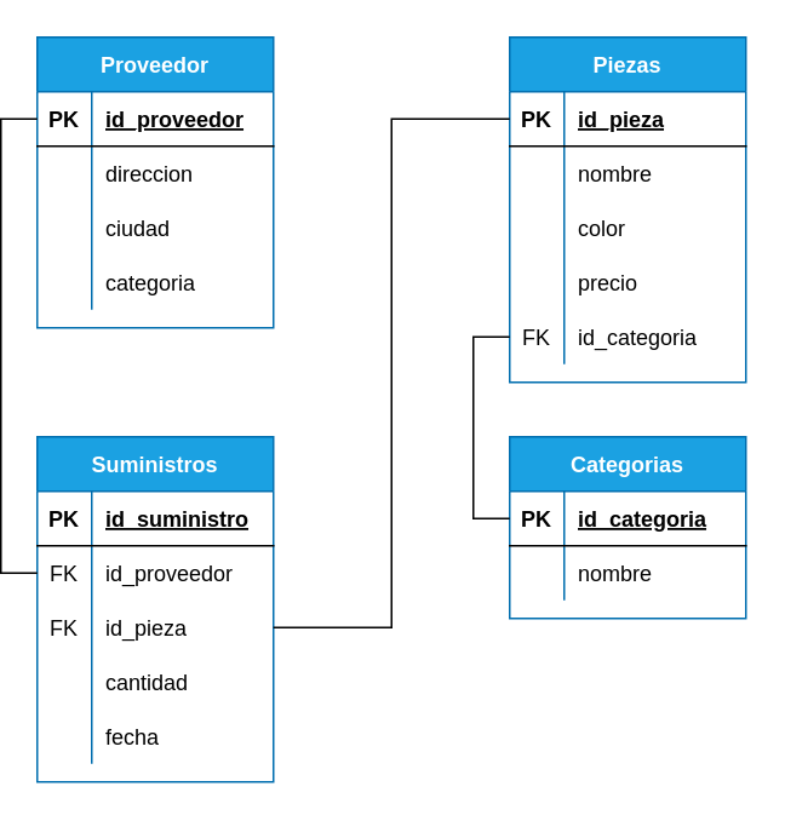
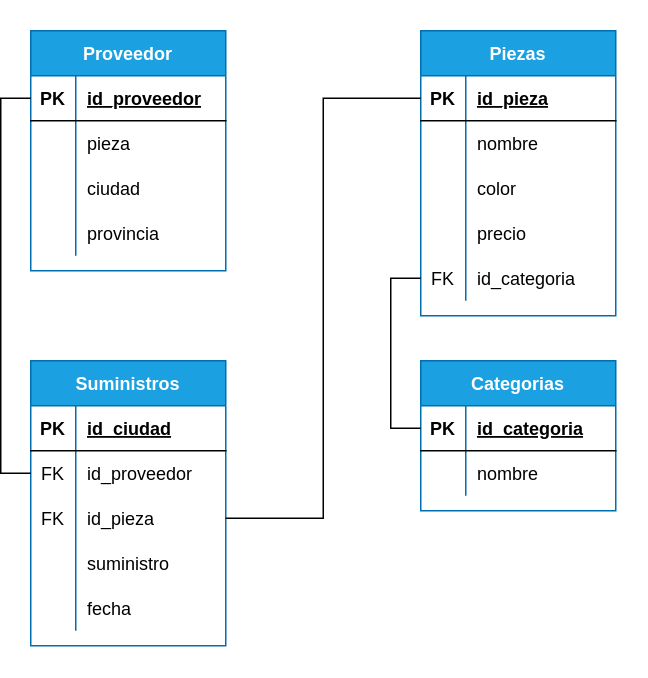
  <mxCell id="0" />
  <mxCell id="1" parent="0" />
  <mxCell id="2" value="Proveedor" style="shape=table;startSize=30;container=1;collapsible=1;childLayout=tableLayout;fixedRows=1;rowLines=0;fontStyle=1;align=center;resizeLast=1;fillColor=#1ba1e2;fontColor=#ffffff;strokeColor=#006EAF;" vertex="1" parent="1"><mxGeometry x="20" y="20" width="130" height="160" as="geometry" /></mxCell>
  <mxCell id="3" value="" style="shape=tableRow;horizontal=0;startSize=0;swimlaneHead=0;swimlaneBody=0;fillColor=none;collapsible=0;dropTarget=0;points=[[0,0.5],[1,0.5]];portConstraint=eastwest;top=0;left=0;right=0;bottom=1;" vertex="1" parent="2"><mxGeometry y="30" width="130" height="30" as="geometry" /></mxCell>
  <mxCell id="4" value="PK" style="shape=partialRectangle;connectable=0;fillColor=none;top=0;left=0;bottom=0;right=0;fontStyle=1;overflow=hidden;" vertex="1" parent="3"><mxGeometry width="30" height="30" as="geometry"><mxRectangle width="30" height="30" as="alternateBounds" /></mxGeometry></mxCell>
  <mxCell id="5" value="id_proveedor" style="shape=partialRectangle;connectable=0;fillColor=none;top=0;left=0;bottom=0;right=0;align=left;spacingLeft=6;fontStyle=5;overflow=hidden;" vertex="1" parent="3"><mxGeometry x="30" width="100" height="30" as="geometry"><mxRectangle width="100" height="30" as="alternateBounds" /></mxGeometry></mxCell>
  <mxCell id="6" value="" style="shape=tableRow;horizontal=0;startSize=0;swimlaneHead=0;swimlaneBody=0;fillColor=none;collapsible=0;dropTarget=0;points=[[0,0.5],[1,0.5]];portConstraint=eastwest;top=0;left=0;right=0;bottom=0;" vertex="1" parent="2"><mxGeometry y="60" width="130" height="30" as="geometry" /></mxCell>
  <mxCell id="7" value="" style="shape=partialRectangle;connectable=0;fillColor=none;top=0;left=0;bottom=0;right=0;editable=1;overflow=hidden;" vertex="1" parent="6"><mxGeometry width="30" height="30" as="geometry"><mxRectangle width="30" height="30" as="alternateBounds" /></mxGeometry></mxCell>
- <mxCell id="8" value="direccion" style="shape=partialRectangle;connectable=0;fillColor=none;top=0;left=0;bottom=0;right=0;align=left;spacingLeft=6;overflow=hidden;" vertex="1" parent="6"><mxGeometry x="30" width="100" height="30" as="geometry"><mxRectangle width="100" height="30" as="alternateBounds" /></mxGeometry></mxCell>
+ <mxCell id="8" value="pieza" style="shape=partialRectangle;connectable=0;fillColor=none;top=0;left=0;bottom=0;right=0;align=left;spacingLeft=6;overflow=hidden;" vertex="1" parent="6"><mxGeometry x="30" width="100" height="30" as="geometry"><mxRectangle width="100" height="30" as="alternateBounds" /></mxGeometry></mxCell>
  <mxCell id="9" value="" style="shape=tableRow;horizontal=0;startSize=0;swimlaneHead=0;swimlaneBody=0;fillColor=none;collapsible=0;dropTarget=0;points=[[0,0.5],[1,0.5]];portConstraint=eastwest;top=0;left=0;right=0;bottom=0;" vertex="1" parent="2"><mxGeometry y="90" width="130" height="30" as="geometry" /></mxCell>
  <mxCell id="10" value="" style="shape=partialRectangle;connectable=0;fillColor=none;top=0;left=0;bottom=0;right=0;editable=1;overflow=hidden;" vertex="1" parent="9"><mxGeometry width="30" height="30" as="geometry"><mxRectangle width="30" height="30" as="alternateBounds" /></mxGeometry></mxCell>
  <mxCell id="11" value="ciudad" style="shape=partialRectangle;connectable=0;fillColor=none;top=0;left=0;bottom=0;right=0;align=left;spacingLeft=6;overflow=hidden;" vertex="1" parent="9"><mxGeometry x="30" width="100" height="30" as="geometry"><mxRectangle width="100" height="30" as="alternateBounds" /></mxGeometry></mxCell>
  <mxCell id="12" value="" style="shape=tableRow;horizontal=0;startSize=0;swimlaneHead=0;swimlaneBody=0;fillColor=none;collapsible=0;dropTarget=0;points=[[0,0.5],[1,0.5]];portConstraint=eastwest;top=0;left=0;right=0;bottom=0;" vertex="1" parent="2"><mxGeometry y="120" width="130" height="30" as="geometry" /></mxCell>
  <mxCell id="13" value="" style="shape=partialRectangle;connectable=0;fillColor=none;top=0;left=0;bottom=0;right=0;editable=1;overflow=hidden;" vertex="1" parent="12"><mxGeometry width="30" height="30" as="geometry"><mxRectangle width="30" height="30" as="alternateBounds" /></mxGeometry></mxCell>
- <mxCell id="14" value="categoria" style="shape=partialRectangle;connectable=0;fillColor=none;top=0;left=0;bottom=0;right=0;align=left;spacingLeft=6;overflow=hidden;" vertex="1" parent="12"><mxGeometry x="30" width="100" height="30" as="geometry"><mxRectangle width="100" height="30" as="alternateBounds" /></mxGeometry></mxCell>
+ <mxCell id="14" value="provincia" style="shape=partialRectangle;connectable=0;fillColor=none;top=0;left=0;bottom=0;right=0;align=left;spacingLeft=6;overflow=hidden;" vertex="1" parent="12"><mxGeometry x="30" width="100" height="30" as="geometry"><mxRectangle width="100" height="30" as="alternateBounds" /></mxGeometry></mxCell>
  <mxCell id="15" value="Suministros" style="shape=table;startSize=30;container=1;collapsible=1;childLayout=tableLayout;fixedRows=1;rowLines=0;fontStyle=1;align=center;resizeLast=1;fillColor=#1ba1e2;fontColor=#ffffff;strokeColor=#006EAF;" vertex="1" parent="1"><mxGeometry x="20" y="240" width="130" height="190" as="geometry" /></mxCell>
  <mxCell id="16" value="" style="shape=tableRow;horizontal=0;startSize=0;swimlaneHead=0;swimlaneBody=0;fillColor=none;collapsible=0;dropTarget=0;points=[[0,0.5],[1,0.5]];portConstraint=eastwest;top=0;left=0;right=0;bottom=1;" vertex="1" parent="15"><mxGeometry y="30" width="130" height="30" as="geometry" /></mxCell>
  <mxCell id="17" value="PK" style="shape=partialRectangle;connectable=0;fillColor=none;top=0;left=0;bottom=0;right=0;fontStyle=1;overflow=hidden;" vertex="1" parent="16"><mxGeometry width="30" height="30" as="geometry"><mxRectangle width="30" height="30" as="alternateBounds" /></mxGeometry></mxCell>
- <mxCell id="18" value="id_suministro" style="shape=partialRectangle;connectable=0;fillColor=none;top=0;left=0;bottom=0;right=0;align=left;spacingLeft=6;fontStyle=5;overflow=hidden;" vertex="1" parent="16"><mxGeometry x="30" width="100" height="30" as="geometry"><mxRectangle width="100" height="30" as="alternateBounds" /></mxGeometry></mxCell>
+ <mxCell id="18" value="id_ciudad" style="shape=partialRectangle;connectable=0;fillColor=none;top=0;left=0;bottom=0;right=0;align=left;spacingLeft=6;fontStyle=5;overflow=hidden;" vertex="1" parent="16"><mxGeometry x="30" width="100" height="30" as="geometry"><mxRectangle width="100" height="30" as="alternateBounds" /></mxGeometry></mxCell>
  <mxCell id="19" value="" style="shape=tableRow;horizontal=0;startSize=0;swimlaneHead=0;swimlaneBody=0;fillColor=none;collapsible=0;dropTarget=0;points=[[0,0.5],[1,0.5]];portConstraint=eastwest;top=0;left=0;right=0;bottom=0;" vertex="1" parent="15"><mxGeometry y="60" width="130" height="30" as="geometry" /></mxCell>
  <mxCell id="20" value="FK" style="shape=partialRectangle;connectable=0;fillColor=none;top=0;left=0;bottom=0;right=0;editable=1;overflow=hidden;" vertex="1" parent="19"><mxGeometry width="30" height="30" as="geometry"><mxRectangle width="30" height="30" as="alternateBounds" /></mxGeometry></mxCell>
  <mxCell id="21" value="id_proveedor" style="shape=partialRectangle;connectable=0;fillColor=none;top=0;left=0;bottom=0;right=0;align=left;spacingLeft=6;overflow=hidden;" vertex="1" parent="19"><mxGeometry x="30" width="100" height="30" as="geometry"><mxRectangle width="100" height="30" as="alternateBounds" /></mxGeometry></mxCell>
  <mxCell id="22" value="" style="shape=tableRow;horizontal=0;startSize=0;swimlaneHead=0;swimlaneBody=0;fillColor=none;collapsible=0;dropTarget=0;points=[[0,0.5],[1,0.5]];portConstraint=eastwest;top=0;left=0;right=0;bottom=0;" vertex="1" parent="15"><mxGeometry y="90" width="130" height="30" as="geometry" /></mxCell>
  <mxCell id="23" value="FK" style="shape=partialRectangle;connectable=0;fillColor=none;top=0;left=0;bottom=0;right=0;editable=1;overflow=hidden;" vertex="1" parent="22"><mxGeometry width="30" height="30" as="geometry"><mxRectangle width="30" height="30" as="alternateBounds" /></mxGeometry></mxCell>
  <mxCell id="24" value="id_pieza" style="shape=partialRectangle;connectable=0;fillColor=none;top=0;left=0;bottom=0;right=0;align=left;spacingLeft=6;overflow=hidden;" vertex="1" parent="22"><mxGeometry x="30" width="100" height="30" as="geometry"><mxRectangle width="100" height="30" as="alternateBounds" /></mxGeometry></mxCell>
  <mxCell id="25" value="" style="shape=tableRow;horizontal=0;startSize=0;swimlaneHead=0;swimlaneBody=0;fillColor=none;collapsible=0;dropTarget=0;points=[[0,0.5],[1,0.5]];portConstraint=eastwest;top=0;left=0;right=0;bottom=0;" vertex="1" parent="15"><mxGeometry y="120" width="130" height="30" as="geometry" /></mxCell>
  <mxCell id="26" value="" style="shape=partialRectangle;connectable=0;fillColor=none;top=0;left=0;bottom=0;right=0;editable=1;overflow=hidden;" vertex="1" parent="25"><mxGeometry width="30" height="30" as="geometry"><mxRectangle width="30" height="30" as="alternateBounds" /></mxGeometry></mxCell>
- <mxCell id="27" value="cantidad" style="shape=partialRectangle;connectable=0;fillColor=none;top=0;left=0;bottom=0;right=0;align=left;spacingLeft=6;overflow=hidden;" vertex="1" parent="25"><mxGeometry x="30" width="100" height="30" as="geometry"><mxRectangle width="100" height="30" as="alternateBounds" /></mxGeometry></mxCell>
+ <mxCell id="27" value="suministro" style="shape=partialRectangle;connectable=0;fillColor=none;top=0;left=0;bottom=0;right=0;align=left;spacingLeft=6;overflow=hidden;" vertex="1" parent="25"><mxGeometry x="30" width="100" height="30" as="geometry"><mxRectangle width="100" height="30" as="alternateBounds" /></mxGeometry></mxCell>
  <mxCell id="28" value="" style="shape=tableRow;horizontal=0;startSize=0;swimlaneHead=0;swimlaneBody=0;fillColor=none;collapsible=0;dropTarget=0;points=[[0,0.5],[1,0.5]];portConstraint=eastwest;top=0;left=0;right=0;bottom=0;" vertex="1" parent="15"><mxGeometry y="150" width="130" height="30" as="geometry" /></mxCell>
  <mxCell id="29" value="" style="shape=partialRectangle;connectable=0;fillColor=none;top=0;left=0;bottom=0;right=0;editable=1;overflow=hidden;" vertex="1" parent="28"><mxGeometry width="30" height="30" as="geometry"><mxRectangle width="30" height="30" as="alternateBounds" /></mxGeometry></mxCell>
  <mxCell id="30" value="fecha" style="shape=partialRectangle;connectable=0;fillColor=none;top=0;left=0;bottom=0;right=0;align=left;spacingLeft=6;overflow=hidden;" vertex="1" parent="28"><mxGeometry x="30" width="100" height="30" as="geometry"><mxRectangle width="100" height="30" as="alternateBounds" /></mxGeometry></mxCell>
  <mxCell id="31" value="Piezas" style="shape=table;startSize=30;container=1;collapsible=1;childLayout=tableLayout;fixedRows=1;rowLines=0;fontStyle=1;align=center;resizeLast=1;fillColor=#1ba1e2;fontColor=#ffffff;strokeColor=#006EAF;" vertex="1" parent="1"><mxGeometry x="280" y="20" width="130" height="190" as="geometry" /></mxCell>
  <mxCell id="32" value="" style="shape=tableRow;horizontal=0;startSize=0;swimlaneHead=0;swimlaneBody=0;fillColor=none;collapsible=0;dropTarget=0;points=[[0,0.5],[1,0.5]];portConstraint=eastwest;top=0;left=0;right=0;bottom=1;" vertex="1" parent="31"><mxGeometry y="30" width="130" height="30" as="geometry" /></mxCell>
  <mxCell id="33" value="PK" style="shape=partialRectangle;connectable=0;fillColor=none;top=0;left=0;bottom=0;right=0;fontStyle=1;overflow=hidden;" vertex="1" parent="32"><mxGeometry width="30" height="30" as="geometry"><mxRectangle width="30" height="30" as="alternateBounds" /></mxGeometry></mxCell>
  <mxCell id="34" value="id_pieza" style="shape=partialRectangle;connectable=0;fillColor=none;top=0;left=0;bottom=0;right=0;align=left;spacingLeft=6;fontStyle=5;overflow=hidden;" vertex="1" parent="32"><mxGeometry x="30" width="100" height="30" as="geometry"><mxRectangle width="100" height="30" as="alternateBounds" /></mxGeometry></mxCell>
  <mxCell id="35" value="" style="shape=tableRow;horizontal=0;startSize=0;swimlaneHead=0;swimlaneBody=0;fillColor=none;collapsible=0;dropTarget=0;points=[[0,0.5],[1,0.5]];portConstraint=eastwest;top=0;left=0;right=0;bottom=0;" vertex="1" parent="31"><mxGeometry y="60" width="130" height="30" as="geometry" /></mxCell>
  <mxCell id="36" value="" style="shape=partialRectangle;connectable=0;fillColor=none;top=0;left=0;bottom=0;right=0;editable=1;overflow=hidden;" vertex="1" parent="35"><mxGeometry width="30" height="30" as="geometry"><mxRectangle width="30" height="30" as="alternateBounds" /></mxGeometry></mxCell>
  <mxCell id="37" value="nombre" style="shape=partialRectangle;connectable=0;fillColor=none;top=0;left=0;bottom=0;right=0;align=left;spacingLeft=6;overflow=hidden;" vertex="1" parent="35"><mxGeometry x="30" width="100" height="30" as="geometry"><mxRectangle width="100" height="30" as="alternateBounds" /></mxGeometry></mxCell>
  <mxCell id="38" value="" style="shape=tableRow;horizontal=0;startSize=0;swimlaneHead=0;swimlaneBody=0;fillColor=none;collapsible=0;dropTarget=0;points=[[0,0.5],[1,0.5]];portConstraint=eastwest;top=0;left=0;right=0;bottom=0;" vertex="1" parent="31"><mxGeometry y="90" width="130" height="30" as="geometry" /></mxCell>
  <mxCell id="39" value="" style="shape=partialRectangle;connectable=0;fillColor=none;top=0;left=0;bottom=0;right=0;editable=1;overflow=hidden;" vertex="1" parent="38"><mxGeometry width="30" height="30" as="geometry"><mxRectangle width="30" height="30" as="alternateBounds" /></mxGeometry></mxCell>
  <mxCell id="40" value="color" style="shape=partialRectangle;connectable=0;fillColor=none;top=0;left=0;bottom=0;right=0;align=left;spacingLeft=6;overflow=hidden;" vertex="1" parent="38"><mxGeometry x="30" width="100" height="30" as="geometry"><mxRectangle width="100" height="30" as="alternateBounds" /></mxGeometry></mxCell>
  <mxCell id="41" value="" style="shape=tableRow;horizontal=0;startSize=0;swimlaneHead=0;swimlaneBody=0;fillColor=none;collapsible=0;dropTarget=0;points=[[0,0.5],[1,0.5]];portConstraint=eastwest;top=0;left=0;right=0;bottom=0;" vertex="1" parent="31"><mxGeometry y="120" width="130" height="30" as="geometry" /></mxCell>
  <mxCell id="42" value="" style="shape=partialRectangle;connectable=0;fillColor=none;top=0;left=0;bottom=0;right=0;editable=1;overflow=hidden;" vertex="1" parent="41"><mxGeometry width="30" height="30" as="geometry"><mxRectangle width="30" height="30" as="alternateBounds" /></mxGeometry></mxCell>
  <mxCell id="43" value="precio" style="shape=partialRectangle;connectable=0;fillColor=none;top=0;left=0;bottom=0;right=0;align=left;spacingLeft=6;overflow=hidden;" vertex="1" parent="41"><mxGeometry x="30" width="100" height="30" as="geometry"><mxRectangle width="100" height="30" as="alternateBounds" /></mxGeometry></mxCell>
  <mxCell id="44" value="" style="shape=tableRow;horizontal=0;startSize=0;swimlaneHead=0;swimlaneBody=0;fillColor=none;collapsible=0;dropTarget=0;points=[[0,0.5],[1,0.5]];portConstraint=eastwest;top=0;left=0;right=0;bottom=0;" vertex="1" parent="31"><mxGeometry y="150" width="130" height="30" as="geometry" /></mxCell>
  <mxCell id="45" value="FK" style="shape=partialRectangle;connectable=0;fillColor=none;top=0;left=0;bottom=0;right=0;editable=1;overflow=hidden;" vertex="1" parent="44"><mxGeometry width="30" height="30" as="geometry"><mxRectangle width="30" height="30" as="alternateBounds" /></mxGeometry></mxCell>
  <mxCell id="46" value="id_categoria" style="shape=partialRectangle;connectable=0;fillColor=none;top=0;left=0;bottom=0;right=0;align=left;spacingLeft=6;overflow=hidden;" vertex="1" parent="44"><mxGeometry x="30" width="100" height="30" as="geometry"><mxRectangle width="100" height="30" as="alternateBounds" /></mxGeometry></mxCell>
  <mxCell id="47" value="Categorias" style="shape=table;startSize=30;container=1;collapsible=1;childLayout=tableLayout;fixedRows=1;rowLines=0;fontStyle=1;align=center;resizeLast=1;fillColor=#1ba1e2;fontColor=#ffffff;strokeColor=#006EAF;" vertex="1" parent="1"><mxGeometry x="280" y="240" width="130" height="100" as="geometry" /></mxCell>
  <mxCell id="48" value="" style="shape=tableRow;horizontal=0;startSize=0;swimlaneHead=0;swimlaneBody=0;fillColor=none;collapsible=0;dropTarget=0;points=[[0,0.5],[1,0.5]];portConstraint=eastwest;top=0;left=0;right=0;bottom=1;" vertex="1" parent="47"><mxGeometry y="30" width="130" height="30" as="geometry" /></mxCell>
  <mxCell id="49" value="PK" style="shape=partialRectangle;connectable=0;fillColor=none;top=0;left=0;bottom=0;right=0;fontStyle=1;overflow=hidden;" vertex="1" parent="48"><mxGeometry width="30" height="30" as="geometry"><mxRectangle width="30" height="30" as="alternateBounds" /></mxGeometry></mxCell>
  <mxCell id="50" value="id_categoria" style="shape=partialRectangle;connectable=0;fillColor=none;top=0;left=0;bottom=0;right=0;align=left;spacingLeft=6;fontStyle=5;overflow=hidden;" vertex="1" parent="48"><mxGeometry x="30" width="100" height="30" as="geometry"><mxRectangle width="100" height="30" as="alternateBounds" /></mxGeometry></mxCell>
  <mxCell id="51" value="" style="shape=tableRow;horizontal=0;startSize=0;swimlaneHead=0;swimlaneBody=0;fillColor=none;collapsible=0;dropTarget=0;points=[[0,0.5],[1,0.5]];portConstraint=eastwest;top=0;left=0;right=0;bottom=0;" vertex="1" parent="47"><mxGeometry y="60" width="130" height="30" as="geometry" /></mxCell>
  <mxCell id="52" value="" style="shape=partialRectangle;connectable=0;fillColor=none;top=0;left=0;bottom=0;right=0;editable=1;overflow=hidden;" vertex="1" parent="51"><mxGeometry width="30" height="30" as="geometry"><mxRectangle width="30" height="30" as="alternateBounds" /></mxGeometry></mxCell>
  <mxCell id="53" value="nombre" style="shape=partialRectangle;connectable=0;fillColor=none;top=0;left=0;bottom=0;right=0;align=left;spacingLeft=6;overflow=hidden;" vertex="1" parent="51"><mxGeometry x="30" width="100" height="30" as="geometry"><mxRectangle width="100" height="30" as="alternateBounds" /></mxGeometry></mxCell>
  <mxCell id="54" style="edgeStyle=orthogonalEdgeStyle;rounded=0;orthogonalLoop=1;jettySize=auto;html=1;exitX=0;exitY=0.5;exitDx=0;exitDy=0;entryX=0;entryY=0.5;entryDx=0;entryDy=0;endArrow=none;endFill=0;" edge="1" parent="1" source="3" target="19"><mxGeometry relative="1" as="geometry" /></mxCell>
  <mxCell id="55" style="edgeStyle=orthogonalEdgeStyle;rounded=0;orthogonalLoop=1;jettySize=auto;html=1;exitX=1;exitY=0.5;exitDx=0;exitDy=0;entryX=0;entryY=0.5;entryDx=0;entryDy=0;endArrow=none;endFill=0;" edge="1" parent="1" source="22" target="32"><mxGeometry relative="1" as="geometry" /></mxCell>
  <mxCell id="56" style="edgeStyle=orthogonalEdgeStyle;rounded=0;orthogonalLoop=1;jettySize=auto;html=1;exitX=0;exitY=0.5;exitDx=0;exitDy=0;entryX=0;entryY=0.5;entryDx=0;entryDy=0;endArrow=none;endFill=0;" edge="1" parent="1" source="44" target="48"><mxGeometry relative="1" as="geometry" /></mxCell>
